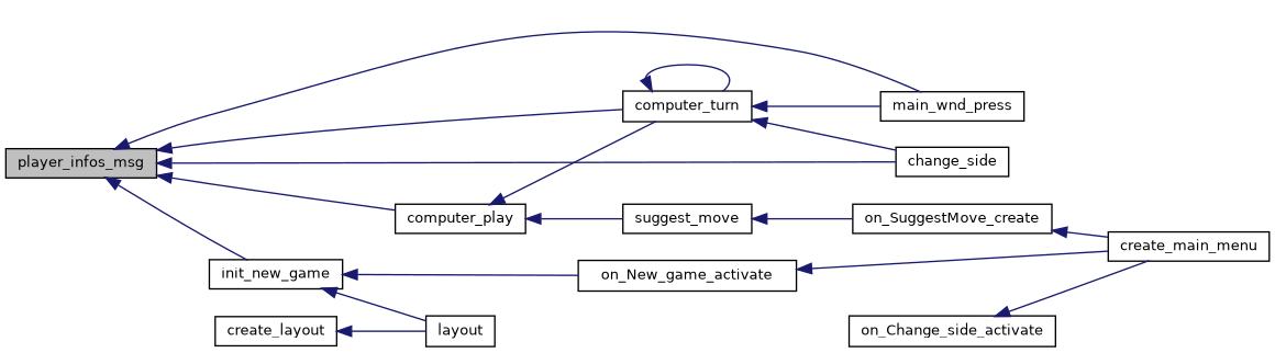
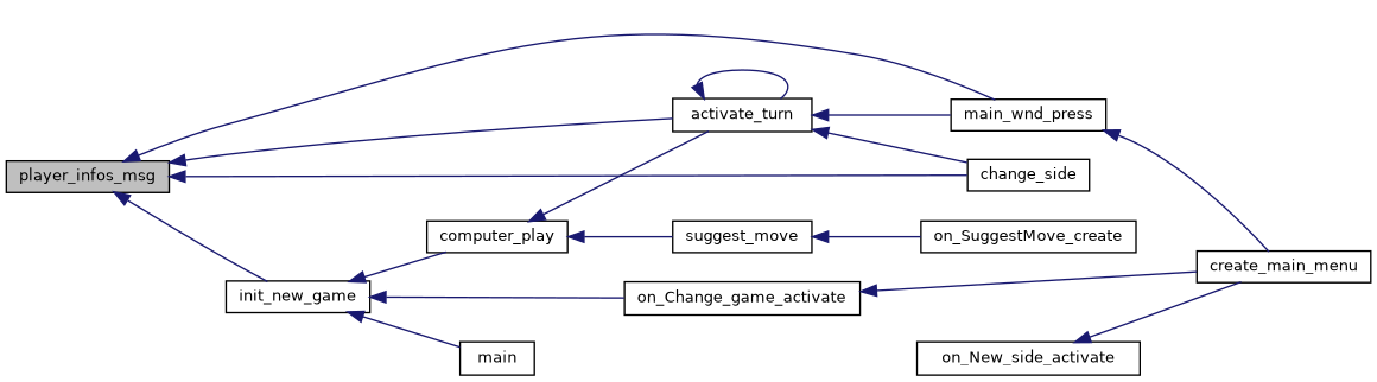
  digraph {
    rankdir=LR
    node [color=black fillcolor=white fontname=Helvetica fontsize=10 shape=record style=filled]
    edge [color=midnightblue dir=back fontname=Helvetica fontsize=10 labelfontname=Helvetica labelfontsize=10 style=solid]
    n1 [fillcolor=grey75 fontcolor=black height=0.2 label=player_infos_msg width=0.4]
    n2 [height=0.2 label=change_side width=0.4]
    n3 [height=0.2 label=computer_play width=0.4]
-   n4 [height=0.2 label=computer_turn width=0.4]
+   n4 [height=0.2 label=activate_turn width=0.4]
    n5 [height=0.2 label=main_wnd_press width=0.4]
    n6 [height=0.2 label=init_new_game width=0.4]
    n7 [height=0.2 label=suggest_move width=0.4]
-   n8 [height=0.2 label=layout width=0.4]
-   n9 [height=0.2 label=on_New_game_activate width=0.4]
-   n10 [height=0.2 label=on_Change_side_activate width=0.4]
+   n8 [height=0.2 label=main width=0.4]
+   n9 [height=0.2 label=on_Change_game_activate width=0.4]
+   n10 [height=0.2 label=on_New_side_activate width=0.4]
    n11 [height=0.2 label=create_main_menu width=0.4]
-   n12 [height=0.2 label=create_layout width=0.4]
    n13 [height=0.2 label=on_SuggestMove_create width=0.4]
    n1 -> n2
-   n1 -> n3
+   n6 -> n3
    n1 -> n4
    n1 -> n5
    n1 -> n6
    n3 -> n4
    n3 -> n7
    n4 -> n2
    n4 -> n4
    n4 -> n5
    n6 -> n8
    n6 -> n9
    n7 -> n13
    n9 -> n11
    n10 -> n11
-   n12 -> n8
-   n13 -> n11
+   n5 -> n11
  }
